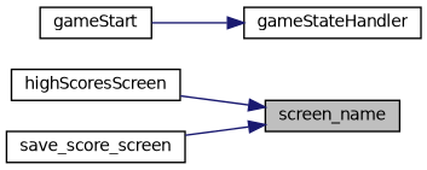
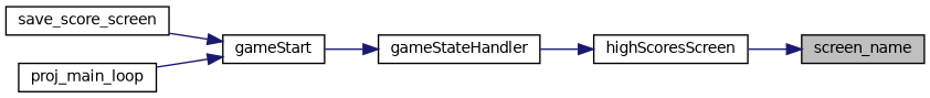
  digraph {
    rankdir=RL
    node [color=black fillcolor=white fontname=Helvetica fontsize=10 shape=record style=filled]
    edge [color=midnightblue dir=back fontname=Helvetica fontsize=10 labelfontname=Helvetica labelfontsize=10 style=solid]
    n1 [fillcolor=grey75 fontcolor=black height=0.2 label=screen_name width=0.4]
    n2 [height=0.2 label=highScoresScreen width=0.4]
    n3 [height=0.2 label=save_score_screen width=0.4]
    n4 [height=0.2 label=gameStateHandler width=0.4]
    n5 [height=0.2 label=gameStart width=0.4]
+   n6 [height=0.2 label=proj_main_loop width=0.4]
    n1 -> n2
-   n1 -> n3
+   n5 -> n3
+   n2 -> n4
    n4 -> n5
+   n5 -> n6
  }
